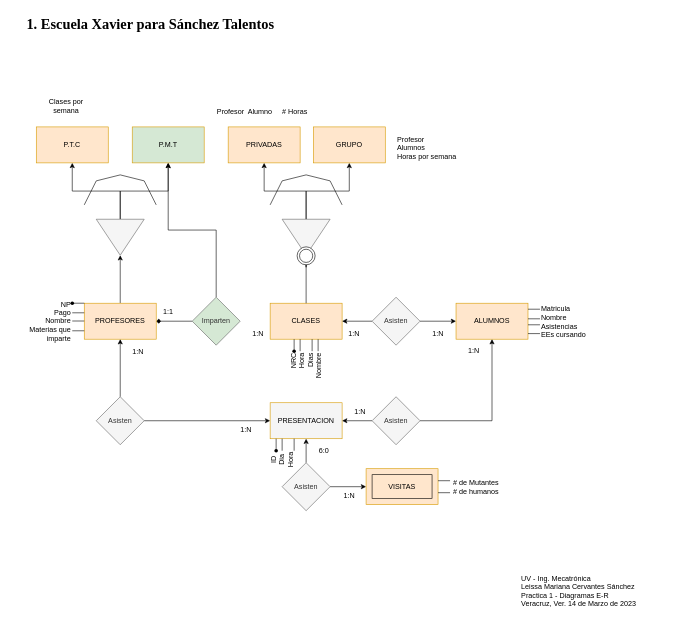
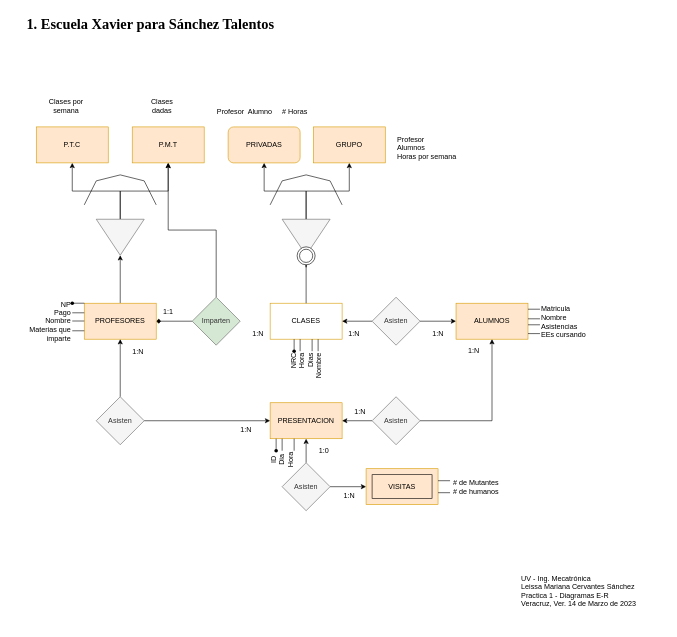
  <mxCell id="0" />
  <mxCell id="1" parent="0" />
  <mxCell id="2" value="" style="edgeStyle=orthogonalEdgeStyle;rounded=0;orthogonalLoop=1;jettySize=auto;html=1;startArrow=none;" parent="1" source="36" target="25" edge="1"><mxGeometry relative="1" as="geometry" /></mxCell>
- <mxCell id="3" value="CLASES" style="rounded=0;whiteSpace=wrap;html=1;fillColor=#ffe6cc;strokeColor=#d79b00;" parent="1" vertex="1"><mxGeometry x="450" y="505" width="120" height="60" as="geometry" /></mxCell>
+ <mxCell id="3" value="CLASES" style="rounded=0;whiteSpace=wrap;html=1;fillColor=#ffffff;strokeColor=#d79b00;" parent="1" vertex="1"><mxGeometry x="450" y="505" width="120" height="60" as="geometry" /></mxCell>
  <mxCell id="4" value="" style="edgeStyle=orthogonalEdgeStyle;rounded=0;orthogonalLoop=1;jettySize=auto;html=1;" parent="1" source="6" target="10" edge="1"><mxGeometry relative="1" as="geometry" /></mxCell>
  <mxCell id="5" value="" style="edgeStyle=orthogonalEdgeStyle;rounded=0;orthogonalLoop=1;jettySize=auto;html=1;" parent="1" source="6" target="3" edge="1"><mxGeometry relative="1" as="geometry" /></mxCell>
  <mxCell id="6" value="Asisten" style="rhombus;whiteSpace=wrap;html=1;fillColor=#f5f5f5;fontColor=#333333;strokeColor=#666666;" parent="1" vertex="1"><mxGeometry x="620" y="495" width="80" height="80" as="geometry" /></mxCell>
  <mxCell id="7" value="" style="edgeStyle=orthogonalEdgeStyle;rounded=0;orthogonalLoop=1;jettySize=auto;html=1;" parent="1" source="9" target="20" edge="1"><mxGeometry relative="1" as="geometry" /></mxCell>
  <mxCell id="8" value="" style="edgeStyle=orthogonalEdgeStyle;rounded=0;orthogonalLoop=1;jettySize=auto;html=1;endArrow=diamond;" parent="1" source="9" target="12" edge="1"><mxGeometry relative="1" as="geometry" /></mxCell>
  <mxCell id="9" value="Imparten" style="rhombus;whiteSpace=wrap;html=1;fillColor=#d5e8d4;fontColor=#333333;strokeColor=#666666;" parent="1" vertex="1"><mxGeometry x="320" y="495" width="80" height="80" as="geometry" /></mxCell>
  <mxCell id="10" value="ALUMNOS" style="whiteSpace=wrap;html=1;fillColor=#ffe6cc;strokeColor=#d79b00;" parent="1" vertex="1"><mxGeometry x="760" y="505" width="120" height="60" as="geometry" /></mxCell>
  <mxCell id="11" value="" style="edgeStyle=orthogonalEdgeStyle;rounded=0;orthogonalLoop=1;jettySize=auto;html=1;" parent="1" source="12" target="19" edge="1"><mxGeometry relative="1" as="geometry" /></mxCell>
  <mxCell id="12" value="PROFESORES" style="whiteSpace=wrap;html=1;fillColor=#ffe6cc;strokeColor=#d79b00;" parent="1" vertex="1"><mxGeometry x="140" y="505" width="120" height="60" as="geometry" /></mxCell>
  <mxCell id="13" value="" style="edgeStyle=orthogonalEdgeStyle;rounded=0;orthogonalLoop=1;jettySize=auto;html=1;" parent="1" source="15" target="16" edge="1"><mxGeometry relative="1" as="geometry" /></mxCell>
  <mxCell id="14" value="" style="edgeStyle=orthogonalEdgeStyle;rounded=0;orthogonalLoop=1;jettySize=auto;html=1;" parent="1" source="15" target="12" edge="1"><mxGeometry relative="1" as="geometry" /></mxCell>
  <mxCell id="15" value="Asisten" style="rhombus;whiteSpace=wrap;html=1;fillColor=#f5f5f5;fontColor=#333333;strokeColor=#666666;" parent="1" vertex="1"><mxGeometry x="160" y="661" width="80" height="80" as="geometry" /></mxCell>
- <mxCell id="16" value="PRESENTACION" style="whiteSpace=wrap;html=1;fillColor=#f5f5f5;strokeColor=#d79b00;" parent="1" vertex="1"><mxGeometry x="450" y="671" width="120" height="60" as="geometry" /></mxCell>
+ <mxCell id="16" value="PRESENTACION" style="whiteSpace=wrap;html=1;fillColor=#ffe6cc;strokeColor=#d79b00;" parent="1" vertex="1"><mxGeometry x="450" y="671" width="120" height="60" as="geometry" /></mxCell>
  <mxCell id="17" value="" style="edgeStyle=orthogonalEdgeStyle;rounded=0;orthogonalLoop=1;jettySize=auto;html=1;" parent="1" source="19" target="20" edge="1"><mxGeometry relative="1" as="geometry" /></mxCell>
  <mxCell id="18" style="edgeStyle=orthogonalEdgeStyle;rounded=0;orthogonalLoop=1;jettySize=auto;html=1;" parent="1" source="19" target="21" edge="1"><mxGeometry relative="1" as="geometry" /></mxCell>
  <mxCell id="19" value="" style="triangle;whiteSpace=wrap;html=1;rotation=90;fillColor=#f5f5f5;fontColor=#333333;strokeColor=#666666;" parent="1" vertex="1"><mxGeometry x="170" y="355" width="60" height="80" as="geometry" /></mxCell>
- <mxCell id="20" value="P.M.T" style="whiteSpace=wrap;html=1;fillColor=#d5e8d4;strokeColor=#d79b00;" parent="1" vertex="1"><mxGeometry x="220" y="211" width="120" height="60" as="geometry" /></mxCell>
+ <mxCell id="20" value="P.M.T" style="whiteSpace=wrap;html=1;fillColor=#ffe6cc;strokeColor=#d79b00;" parent="1" vertex="1"><mxGeometry x="220" y="211" width="120" height="60" as="geometry" /></mxCell>
  <mxCell id="21" value="P.T.C" style="whiteSpace=wrap;html=1;fillColor=#ffe6cc;strokeColor=#d79b00;" parent="1" vertex="1"><mxGeometry x="60" y="211" width="120" height="60" as="geometry" /></mxCell>
  <mxCell id="22" value="" style="endArrow=none;html=1;rounded=0;" parent="1" edge="1"><mxGeometry width="50" height="50" relative="1" as="geometry"><mxPoint x="140" y="341" as="sourcePoint" /><mxPoint x="260" y="341" as="targetPoint" /><Array as="points"><mxPoint x="160" y="301" /><mxPoint x="200" y="291" /><mxPoint x="240" y="301" /></Array></mxGeometry></mxCell>
  <mxCell id="23" value="" style="edgeStyle=orthogonalEdgeStyle;rounded=0;orthogonalLoop=1;jettySize=auto;html=1;" parent="1" source="25" target="26" edge="1"><mxGeometry relative="1" as="geometry" /></mxCell>
  <mxCell id="24" style="edgeStyle=orthogonalEdgeStyle;rounded=0;orthogonalLoop=1;jettySize=auto;html=1;entryX=0.5;entryY=1;entryDx=0;entryDy=0;" parent="1" source="25" target="27" edge="1"><mxGeometry relative="1" as="geometry" /></mxCell>
  <mxCell id="25" value="" style="triangle;whiteSpace=wrap;html=1;rounded=0;rotation=90;fillColor=#f5f5f5;fontColor=#333333;strokeColor=#666666;" parent="1" vertex="1"><mxGeometry x="480" y="355" width="60" height="80" as="geometry" /></mxCell>
  <mxCell id="26" value="GRUPO" style="whiteSpace=wrap;html=1;rounded=0;fillColor=#ffe6cc;strokeColor=#d79b00;" parent="1" vertex="1"><mxGeometry x="522" y="211" width="120" height="60" as="geometry" /></mxCell>
- <mxCell id="27" value="PRIVADAS" style="whiteSpace=wrap;html=1;rounded=0;fillColor=#ffe6cc;strokeColor=#d79b00;" parent="1" vertex="1"><mxGeometry x="380" y="211" width="120" height="60" as="geometry" /></mxCell>
+ <mxCell id="27" value="PRIVADAS" style="whiteSpace=wrap;html=1;fillColor=#ffe6cc;strokeColor=#d79b00;rounded=1;" parent="1" vertex="1"><mxGeometry x="380" y="211" width="120" height="60" as="geometry" /></mxCell>
  <mxCell id="28" value="" style="edgeStyle=orthogonalEdgeStyle;rounded=0;orthogonalLoop=1;jettySize=auto;html=1;" parent="1" source="30" target="16" edge="1"><mxGeometry relative="1" as="geometry" /></mxCell>
  <mxCell id="29" style="edgeStyle=orthogonalEdgeStyle;rounded=0;orthogonalLoop=1;jettySize=auto;html=1;entryX=0.5;entryY=1;entryDx=0;entryDy=0;" parent="1" source="30" target="10" edge="1"><mxGeometry relative="1" as="geometry" /></mxCell>
  <mxCell id="30" value="Asisten" style="rhombus;whiteSpace=wrap;html=1;fillColor=#f5f5f5;fontColor=#333333;strokeColor=#666666;" parent="1" vertex="1"><mxGeometry x="620" y="661" width="80" height="80" as="geometry" /></mxCell>
  <mxCell id="31" value="" style="edgeStyle=orthogonalEdgeStyle;rounded=0;orthogonalLoop=1;jettySize=auto;html=1;" parent="1" source="33" target="16" edge="1"><mxGeometry relative="1" as="geometry" /></mxCell>
  <mxCell id="32" value="" style="edgeStyle=orthogonalEdgeStyle;rounded=0;orthogonalLoop=1;jettySize=auto;html=1;" parent="1" source="33" target="34" edge="1"><mxGeometry relative="1" as="geometry" /></mxCell>
  <mxCell id="33" value="Asisten" style="rhombus;whiteSpace=wrap;html=1;fillColor=#f5f5f5;fontColor=#333333;strokeColor=#666666;" parent="1" vertex="1"><mxGeometry x="470" y="771" width="80" height="80" as="geometry" /></mxCell>
  <mxCell id="34" value="VISITAS" style="whiteSpace=wrap;html=1;fillColor=#ffe6cc;strokeColor=#d79b00;" parent="1" vertex="1"><mxGeometry x="610" y="781" width="120" height="60" as="geometry" /></mxCell>
  <mxCell id="35" value="" style="edgeStyle=orthogonalEdgeStyle;rounded=0;orthogonalLoop=1;jettySize=auto;html=1;endArrow=none;" parent="1" source="3" target="36" edge="1"><mxGeometry relative="1" as="geometry"><mxPoint x="510" y="505" as="sourcePoint" /><mxPoint x="510" y="425" as="targetPoint" /></mxGeometry></mxCell>
  <mxCell id="36" value="" style="ellipse;shape=doubleEllipse;whiteSpace=wrap;html=1;aspect=fixed;" parent="1" vertex="1"><mxGeometry x="495" y="411" width="30" height="30" as="geometry" /></mxCell>
  <mxCell id="37" value="" style="endArrow=none;html=1;rounded=0;" parent="1" edge="1"><mxGeometry width="50" height="50" relative="1" as="geometry"><mxPoint x="450" y="341" as="sourcePoint" /><mxPoint x="570" y="341" as="targetPoint" /><Array as="points"><mxPoint x="470" y="301" /><mxPoint x="510" y="291" /><mxPoint x="550" y="301" /></Array></mxGeometry></mxCell>
  <mxCell id="38" value="Clases por semana" style="text;html=1;strokeColor=none;fillColor=none;align=center;verticalAlign=middle;whiteSpace=wrap;rounded=0;" parent="1" vertex="1"><mxGeometry x="80" y="161" width="60" height="30" as="geometry" /></mxCell>
+ <mxCell id="39" value="Clases dadas" style="text;html=1;strokeColor=none;fillColor=none;align=center;verticalAlign=middle;whiteSpace=wrap;rounded=0;" parent="1" vertex="1"><mxGeometry x="240" y="161" width="60" height="30" as="geometry" /></mxCell>
  <mxCell id="40" value="Profesor&amp;nbsp; Alumno&amp;nbsp; &amp;nbsp; &amp;nbsp;# Horas" style="text;html=1;strokeColor=none;fillColor=none;align=center;verticalAlign=middle;whiteSpace=wrap;rounded=0;rotation=0;" parent="1" vertex="1"><mxGeometry x="352" y="171" width="170" height="30" as="geometry" /></mxCell>
  <mxCell id="41" value="Profesor&lt;br&gt;Alumnos&lt;br&gt;Horas por semana" style="text;html=1;strokeColor=none;fillColor=none;align=left;verticalAlign=middle;whiteSpace=wrap;rounded=0;rotation=0;" parent="1" vertex="1"><mxGeometry x="660" y="221" width="120" height="50" as="geometry" /></mxCell>
  <mxCell id="42" value="NP&lt;br&gt;Pago&lt;br&gt;Nombre&lt;br&gt;Materias que imparte" style="text;html=1;strokeColor=none;fillColor=none;align=right;verticalAlign=middle;whiteSpace=wrap;rounded=0;" parent="1" vertex="1"><mxGeometry x="20" y="520" width="100" height="30" as="geometry" /></mxCell>
  <mxCell id="43" value="Matricula&lt;br&gt;Nombre&lt;br&gt;Asistencias&lt;br&gt;EEs cursando" style="text;html=1;strokeColor=none;fillColor=none;align=left;verticalAlign=middle;whiteSpace=wrap;rounded=0;" parent="1" vertex="1"><mxGeometry x="900" y="521" width="110" height="30" as="geometry" /></mxCell>
  <mxCell id="44" value="NRC&lt;br&gt;Hora&lt;br&gt;Dias&lt;br&gt;Nombre" style="text;html=1;strokeColor=none;fillColor=none;align=right;verticalAlign=middle;whiteSpace=wrap;rounded=0;rotation=-90;" parent="1" vertex="1"><mxGeometry x="480" y="601" width="60" height="30" as="geometry" /></mxCell>
  <mxCell id="45" value="ID&lt;br&gt;Dia&lt;br&gt;Hora" style="text;html=1;strokeColor=none;fillColor=none;align=center;verticalAlign=middle;whiteSpace=wrap;rounded=0;rotation=-90;" parent="1" vertex="1"><mxGeometry x="440" y="751" width="60" height="30" as="geometry" /></mxCell>
  <mxCell id="46" value="# de Mutantes&lt;br&gt;# de humanos" style="text;html=1;strokeColor=none;fillColor=none;align=center;verticalAlign=middle;whiteSpace=wrap;rounded=0;" parent="1" vertex="1"><mxGeometry x="730" y="796" width="127" height="30" as="geometry" /></mxCell>
  <mxCell id="47" value="" style="endArrow=none;html=1;rounded=0;" parent="1" edge="1"><mxGeometry width="50" height="50" relative="1" as="geometry"><mxPoint x="730" y="801" as="sourcePoint" /><mxPoint x="750" y="801" as="targetPoint" /></mxGeometry></mxCell>
  <mxCell id="48" value="" style="endArrow=none;html=1;rounded=0;" parent="1" edge="1"><mxGeometry width="50" height="50" relative="1" as="geometry"><mxPoint x="730" y="821" as="sourcePoint" /><mxPoint x="750" y="821" as="targetPoint" /></mxGeometry></mxCell>
  <mxCell id="49" value="" style="endArrow=none;html=1;rounded=0;" parent="1" edge="1"><mxGeometry width="50" height="50" relative="1" as="geometry"><mxPoint x="460" y="751" as="sourcePoint" /><mxPoint x="460" y="731" as="targetPoint" /></mxGeometry></mxCell>
  <mxCell id="50" value="" style="endArrow=none;html=1;rounded=0;" parent="1" edge="1"><mxGeometry width="50" height="50" relative="1" as="geometry"><mxPoint x="470" y="751" as="sourcePoint" /><mxPoint x="470" y="731" as="targetPoint" /></mxGeometry></mxCell>
  <mxCell id="51" value="" style="endArrow=none;html=1;rounded=0;" parent="1" edge="1"><mxGeometry width="50" height="50" relative="1" as="geometry"><mxPoint x="490" y="751" as="sourcePoint" /><mxPoint x="490" y="731" as="targetPoint" /></mxGeometry></mxCell>
  <mxCell id="52" value="" style="endArrow=none;html=1;rounded=0;" parent="1" edge="1"><mxGeometry width="50" height="50" relative="1" as="geometry"><mxPoint x="490" y="585" as="sourcePoint" /><mxPoint x="490" y="565" as="targetPoint" /></mxGeometry></mxCell>
  <mxCell id="53" value="" style="endArrow=none;html=1;rounded=0;" parent="1" edge="1"><mxGeometry width="50" height="50" relative="1" as="geometry"><mxPoint x="500" y="585" as="sourcePoint" /><mxPoint x="500" y="565" as="targetPoint" /></mxGeometry></mxCell>
  <mxCell id="54" value="" style="endArrow=none;html=1;rounded=0;" parent="1" edge="1"><mxGeometry width="50" height="50" relative="1" as="geometry"><mxPoint x="520" y="585" as="sourcePoint" /><mxPoint x="520" y="565" as="targetPoint" /></mxGeometry></mxCell>
  <mxCell id="55" value="" style="endArrow=none;html=1;rounded=0;" parent="1" edge="1"><mxGeometry width="50" height="50" relative="1" as="geometry"><mxPoint x="530" y="585" as="sourcePoint" /><mxPoint x="530" y="565" as="targetPoint" /></mxGeometry></mxCell>
  <mxCell id="56" value="" style="shape=waypoint;sketch=0;fillStyle=solid;size=6;pointerEvents=1;points=[];fillColor=none;resizable=0;rotatable=0;perimeter=centerPerimeter;snapToPoint=1;" parent="1" vertex="1"><mxGeometry x="480" y="575" width="20" height="20" as="geometry" /></mxCell>
  <mxCell id="57" value="" style="shape=waypoint;sketch=0;fillStyle=solid;size=6;pointerEvents=1;points=[];fillColor=none;resizable=0;rotatable=0;perimeter=centerPerimeter;snapToPoint=1;" parent="1" vertex="1"><mxGeometry x="450" y="741" width="20" height="20" as="geometry" /></mxCell>
  <mxCell id="58" value="1:N" style="text;html=1;strokeColor=none;fillColor=none;align=center;verticalAlign=middle;whiteSpace=wrap;rounded=0;" parent="1" vertex="1"><mxGeometry x="552" y="811" width="60" height="30" as="geometry" /></mxCell>
- <mxCell id="59" value="6:0" style="text;html=1;strokeColor=none;fillColor=none;align=center;verticalAlign=middle;whiteSpace=wrap;rounded=0;" parent="1" vertex="1"><mxGeometry x="510" y="736" width="60" height="30" as="geometry" /></mxCell>
+ <mxCell id="59" value="1:0" style="text;html=1;strokeColor=none;fillColor=none;align=center;verticalAlign=middle;whiteSpace=wrap;rounded=0;" parent="1" vertex="1"><mxGeometry x="510" y="736" width="60" height="30" as="geometry" /></mxCell>
  <mxCell id="60" value="1:N" style="text;html=1;strokeColor=none;fillColor=none;align=center;verticalAlign=middle;whiteSpace=wrap;rounded=0;" parent="1" vertex="1"><mxGeometry x="380" y="701" width="60" height="30" as="geometry" /></mxCell>
  <mxCell id="61" value="1:N" style="text;html=1;strokeColor=none;fillColor=none;align=center;verticalAlign=middle;whiteSpace=wrap;rounded=0;" parent="1" vertex="1"><mxGeometry x="200" y="571" width="60" height="30" as="geometry" /></mxCell>
  <mxCell id="62" value="" style="endArrow=none;html=1;rounded=0;startArrow=none;" parent="1" source="67" edge="1"><mxGeometry width="50" height="50" relative="1" as="geometry"><mxPoint x="120" y="505" as="sourcePoint" /><mxPoint x="140" y="505" as="targetPoint" /></mxGeometry></mxCell>
  <mxCell id="63" value="" style="endArrow=none;html=1;rounded=0;" parent="1" edge="1"><mxGeometry width="50" height="50" relative="1" as="geometry"><mxPoint x="120" y="521" as="sourcePoint" /><mxPoint x="140" y="521" as="targetPoint" /></mxGeometry></mxCell>
  <mxCell id="64" value="" style="endArrow=none;html=1;rounded=0;" parent="1" edge="1"><mxGeometry width="50" height="50" relative="1" as="geometry"><mxPoint x="120" y="534.69" as="sourcePoint" /><mxPoint x="140" y="534.69" as="targetPoint" /></mxGeometry></mxCell>
  <mxCell id="65" value="" style="endArrow=none;html=1;rounded=0;" parent="1" edge="1"><mxGeometry width="50" height="50" relative="1" as="geometry"><mxPoint x="120" y="551" as="sourcePoint" /><mxPoint x="140" y="551" as="targetPoint" /></mxGeometry></mxCell>
  <mxCell id="66" value="" style="endArrow=none;html=1;rounded=0;" parent="1" target="67" edge="1"><mxGeometry width="50" height="50" relative="1" as="geometry"><mxPoint x="120" y="505" as="sourcePoint" /><mxPoint x="140" y="505" as="targetPoint" /></mxGeometry></mxCell>
  <mxCell id="67" value="" style="shape=waypoint;sketch=0;fillStyle=solid;size=6;pointerEvents=1;points=[];fillColor=none;resizable=0;rotatable=0;perimeter=centerPerimeter;snapToPoint=1;" parent="1" vertex="1"><mxGeometry x="110" y="495" width="20" height="20" as="geometry" /></mxCell>
  <mxCell id="68" value="1:N" style="text;html=1;strokeColor=none;fillColor=none;align=center;verticalAlign=middle;whiteSpace=wrap;rounded=0;" parent="1" vertex="1"><mxGeometry x="400" y="541" width="60" height="30" as="geometry" /></mxCell>
  <mxCell id="69" value="1:1" style="text;html=1;strokeColor=none;fillColor=none;align=center;verticalAlign=middle;whiteSpace=wrap;rounded=0;" parent="1" vertex="1"><mxGeometry x="250" y="505" width="60" height="30" as="geometry" /></mxCell>
  <mxCell id="70" value="1:N" style="text;html=1;strokeColor=none;fillColor=none;align=center;verticalAlign=middle;whiteSpace=wrap;rounded=0;" parent="1" vertex="1"><mxGeometry x="700" y="541" width="60" height="30" as="geometry" /></mxCell>
  <mxCell id="71" value="1:N" style="text;html=1;strokeColor=none;fillColor=none;align=center;verticalAlign=middle;whiteSpace=wrap;rounded=0;" parent="1" vertex="1"><mxGeometry x="560" y="541" width="60" height="30" as="geometry" /></mxCell>
  <mxCell id="72" value="" style="endArrow=none;html=1;rounded=0;" parent="1" edge="1"><mxGeometry width="50" height="50" relative="1" as="geometry"><mxPoint x="880" y="515" as="sourcePoint" /><mxPoint x="900" y="515" as="targetPoint" /></mxGeometry></mxCell>
  <mxCell id="73" value="" style="endArrow=none;html=1;rounded=0;" parent="1" edge="1"><mxGeometry width="50" height="50" relative="1" as="geometry"><mxPoint x="880" y="531" as="sourcePoint" /><mxPoint x="900" y="531" as="targetPoint" /></mxGeometry></mxCell>
  <mxCell id="74" value="" style="endArrow=none;html=1;rounded=0;" parent="1" edge="1"><mxGeometry width="50" height="50" relative="1" as="geometry"><mxPoint x="880" y="541" as="sourcePoint" /><mxPoint x="900" y="541" as="targetPoint" /></mxGeometry></mxCell>
  <mxCell id="75" value="" style="endArrow=none;html=1;rounded=0;" parent="1" edge="1"><mxGeometry width="50" height="50" relative="1" as="geometry"><mxPoint x="880" y="555.69" as="sourcePoint" /><mxPoint x="900" y="555.69" as="targetPoint" /></mxGeometry></mxCell>
  <mxCell id="76" value="1:N" style="text;html=1;strokeColor=none;fillColor=none;align=center;verticalAlign=middle;whiteSpace=wrap;rounded=0;" parent="1" vertex="1"><mxGeometry x="570" y="671" width="60" height="30" as="geometry" /></mxCell>
  <mxCell id="77" value="1:N" style="text;html=1;strokeColor=none;fillColor=none;align=center;verticalAlign=middle;whiteSpace=wrap;rounded=0;" parent="1" vertex="1"><mxGeometry x="760" y="570" width="60" height="30" as="geometry" /></mxCell>
  <mxCell id="78" value="1. Escuela Xavier para Sánchez Talentos" style="text;strokeColor=none;fillColor=none;html=1;fontSize=24;fontStyle=1;verticalAlign=middle;align=center;fontFamily=Times New Roman;" parent="1" vertex="1"><mxGeometry x="200" y="20" width="100" height="40" as="geometry" /></mxCell>
  <mxCell id="79" value="" style="rounded=0;whiteSpace=wrap;html=1;fontFamily=Times New Roman;fillColor=none;" parent="1" vertex="1"><mxGeometry x="620" y="791" width="100" height="40" as="geometry" /></mxCell>
  <mxCell id="80" value="UV - Ing. Mecatrónica&lt;br&gt;Leissa Mariana Cervantes Sánchez&lt;br&gt;Practica 1 - Diagramas E-R&lt;br&gt;&lt;div style=&quot;&quot;&gt;&lt;span style=&quot;background-color: initial;&quot;&gt;Veracruz, Ver. 14 de Marzo de 2023&lt;/span&gt;&lt;/div&gt;" style="text;html=1;strokeColor=none;fillColor=none;align=left;verticalAlign=middle;whiteSpace=wrap;rounded=0;fontFamily=Helvetica;" parent="1" vertex="1"><mxGeometry x="867" y="930" width="240" height="110" as="geometry" /></mxCell>
